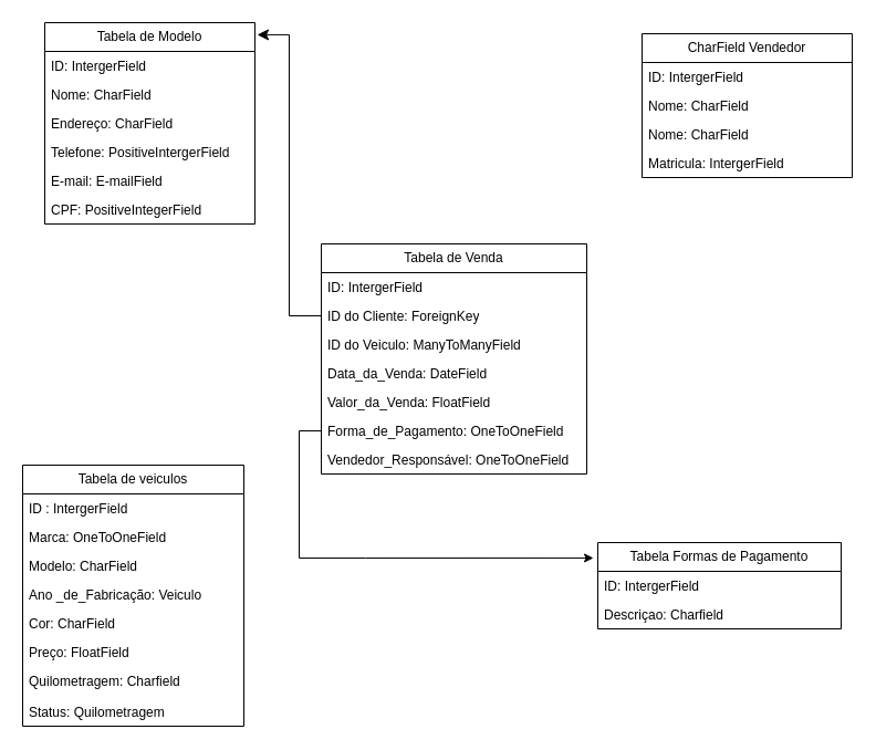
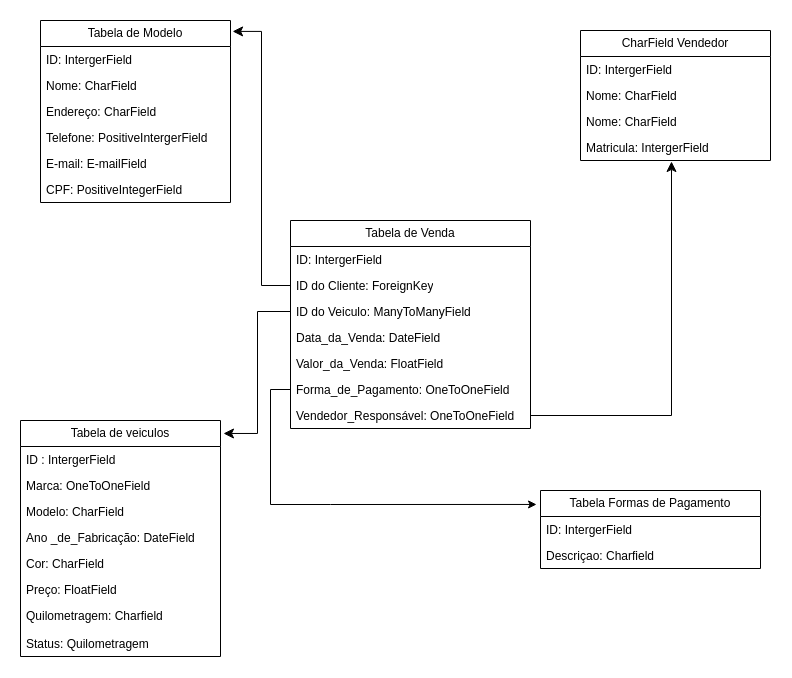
  <mxCell id="0" />
  <mxCell id="1" parent="0" />
  <mxCell id="2" value="Tabela de veiculos" style="swimlane;fontStyle=0;childLayout=stackLayout;horizontal=1;startSize=26;fillColor=none;horizontalStack=0;resizeParent=1;resizeParentMax=0;resizeLast=0;collapsible=1;marginBottom=0;whiteSpace=wrap;html=1;" vertex="1" parent="1"><mxGeometry x="20" y="420" width="200" height="236" as="geometry" /></mxCell>
  <mxCell id="3" value="ID : IntergerField" style="text;strokeColor=none;fillColor=none;align=left;verticalAlign=top;spacingLeft=4;spacingRight=4;overflow=hidden;rotatable=0;points=[[0,0.5],[1,0.5]];portConstraint=eastwest;whiteSpace=wrap;html=1;" vertex="1" parent="2"><mxGeometry y="26" width="200" height="26" as="geometry" /></mxCell>
  <mxCell id="4" value="Marca: OneToOneField" style="text;strokeColor=none;fillColor=none;align=left;verticalAlign=top;spacingLeft=4;spacingRight=4;overflow=hidden;rotatable=0;points=[[0,0.5],[1,0.5]];portConstraint=eastwest;whiteSpace=wrap;html=1;" vertex="1" parent="2"><mxGeometry y="52" width="200" height="26" as="geometry" /></mxCell>
  <mxCell id="5" value="Modelo: CharField" style="text;strokeColor=none;fillColor=none;align=left;verticalAlign=top;spacingLeft=4;spacingRight=4;overflow=hidden;rotatable=0;points=[[0,0.5],[1,0.5]];portConstraint=eastwest;whiteSpace=wrap;html=1;" vertex="1" parent="2"><mxGeometry y="78" width="200" height="26" as="geometry" /></mxCell>
- <mxCell id="6" value="Ano _de_Fabricação: Veiculo" style="text;strokeColor=none;fillColor=none;align=left;verticalAlign=top;spacingLeft=4;spacingRight=4;overflow=hidden;rotatable=0;points=[[0,0.5],[1,0.5]];portConstraint=eastwest;whiteSpace=wrap;html=1;" vertex="1" parent="2"><mxGeometry y="104" width="200" height="26" as="geometry" /></mxCell>
+ <mxCell id="6" value="Ano _de_Fabricação: DateField" style="text;strokeColor=none;fillColor=none;align=left;verticalAlign=top;spacingLeft=4;spacingRight=4;overflow=hidden;rotatable=0;points=[[0,0.5],[1,0.5]];portConstraint=eastwest;whiteSpace=wrap;html=1;" vertex="1" parent="2"><mxGeometry y="104" width="200" height="26" as="geometry" /></mxCell>
  <mxCell id="7" value="Cor: CharField" style="text;strokeColor=none;fillColor=none;align=left;verticalAlign=top;spacingLeft=4;spacingRight=4;overflow=hidden;rotatable=0;points=[[0,0.5],[1,0.5]];portConstraint=eastwest;whiteSpace=wrap;html=1;" vertex="1" parent="2"><mxGeometry y="130" width="200" height="26" as="geometry" /></mxCell>
  <mxCell id="8" value="Preço: FloatField" style="text;strokeColor=none;fillColor=none;align=left;verticalAlign=top;spacingLeft=4;spacingRight=4;overflow=hidden;rotatable=0;points=[[0,0.5],[1,0.5]];portConstraint=eastwest;whiteSpace=wrap;html=1;" vertex="1" parent="2"><mxGeometry y="156" width="200" height="26" as="geometry" /></mxCell>
  <mxCell id="9" value="Quilometragem: Charfield" style="text;strokeColor=none;fillColor=none;align=left;verticalAlign=top;spacingLeft=4;spacingRight=4;overflow=hidden;rotatable=0;points=[[0,0.5],[1,0.5]];portConstraint=eastwest;whiteSpace=wrap;html=1;" vertex="1" parent="2"><mxGeometry y="182" width="200" height="28" as="geometry" /></mxCell>
  <mxCell id="10" value="Status: Quilometragem" style="text;strokeColor=none;fillColor=none;align=left;verticalAlign=top;spacingLeft=4;spacingRight=4;overflow=hidden;rotatable=0;points=[[0,0.5],[1,0.5]];portConstraint=eastwest;whiteSpace=wrap;html=1;" vertex="1" parent="2"><mxGeometry y="210" width="200" height="26" as="geometry" /></mxCell>
  <mxCell id="11" value="Tabela de Modelo" style="swimlane;fontStyle=0;childLayout=stackLayout;horizontal=1;startSize=26;fillColor=none;horizontalStack=0;resizeParent=1;resizeParentMax=0;resizeLast=0;collapsible=1;marginBottom=0;whiteSpace=wrap;html=1;" vertex="1" parent="1"><mxGeometry x="40" y="20" width="190" height="182" as="geometry" /></mxCell>
  <mxCell id="12" value="ID: IntergerField" style="text;strokeColor=none;fillColor=none;align=left;verticalAlign=top;spacingLeft=4;spacingRight=4;overflow=hidden;rotatable=0;points=[[0,0.5],[1,0.5]];portConstraint=eastwest;whiteSpace=wrap;html=1;" vertex="1" parent="11"><mxGeometry y="26" width="190" height="26" as="geometry" /></mxCell>
  <mxCell id="13" value="Nome: CharField" style="text;strokeColor=none;fillColor=none;align=left;verticalAlign=top;spacingLeft=4;spacingRight=4;overflow=hidden;rotatable=0;points=[[0,0.5],[1,0.5]];portConstraint=eastwest;whiteSpace=wrap;html=1;" vertex="1" parent="11"><mxGeometry y="52" width="190" height="26" as="geometry" /></mxCell>
  <mxCell id="14" value="Endereço: CharField" style="text;strokeColor=none;fillColor=none;align=left;verticalAlign=top;spacingLeft=4;spacingRight=4;overflow=hidden;rotatable=0;points=[[0,0.5],[1,0.5]];portConstraint=eastwest;whiteSpace=wrap;html=1;" vertex="1" parent="11"><mxGeometry y="78" width="190" height="26" as="geometry" /></mxCell>
  <mxCell id="15" value="Telefone: PositiveIntergerField" style="text;strokeColor=none;fillColor=none;align=left;verticalAlign=top;spacingLeft=4;spacingRight=4;overflow=hidden;rotatable=0;points=[[0,0.5],[1,0.5]];portConstraint=eastwest;whiteSpace=wrap;html=1;" vertex="1" parent="11"><mxGeometry y="104" width="190" height="26" as="geometry" /></mxCell>
  <mxCell id="16" value="E-mail: E-mailField" style="text;strokeColor=none;fillColor=none;align=left;verticalAlign=top;spacingLeft=4;spacingRight=4;overflow=hidden;rotatable=0;points=[[0,0.5],[1,0.5]];portConstraint=eastwest;whiteSpace=wrap;html=1;" vertex="1" parent="11"><mxGeometry y="130" width="190" height="26" as="geometry" /></mxCell>
  <mxCell id="17" value="CPF: PositiveIntegerField" style="text;strokeColor=none;fillColor=none;align=left;verticalAlign=top;spacingLeft=4;spacingRight=4;overflow=hidden;rotatable=0;points=[[0,0.5],[1,0.5]];portConstraint=eastwest;whiteSpace=wrap;html=1;" vertex="1" parent="11"><mxGeometry y="156" width="190" height="26" as="geometry" /></mxCell>
  <mxCell id="18" value="Tabela de Venda" style="swimlane;fontStyle=0;childLayout=stackLayout;horizontal=1;startSize=26;fillColor=none;horizontalStack=0;resizeParent=1;resizeParentMax=0;resizeLast=0;collapsible=1;marginBottom=0;whiteSpace=wrap;html=1;" vertex="1" parent="1"><mxGeometry x="290" y="220" width="240" height="208" as="geometry" /></mxCell>
  <mxCell id="19" value="ID: IntergerField" style="text;strokeColor=none;fillColor=none;align=left;verticalAlign=top;spacingLeft=4;spacingRight=4;overflow=hidden;rotatable=0;points=[[0,0.5],[1,0.5]];portConstraint=eastwest;whiteSpace=wrap;html=1;" vertex="1" parent="18"><mxGeometry y="26" width="240" height="26" as="geometry" /></mxCell>
  <mxCell id="20" value="ID do Cliente: ForeignKey" style="text;strokeColor=none;fillColor=none;align=left;verticalAlign=top;spacingLeft=4;spacingRight=4;overflow=hidden;rotatable=0;points=[[0,0.5],[1,0.5]];portConstraint=eastwest;whiteSpace=wrap;html=1;" vertex="1" parent="18"><mxGeometry y="52" width="240" height="26" as="geometry" /></mxCell>
  <mxCell id="21" value="ID do Veiculo: ManyToManyField" style="text;strokeColor=none;fillColor=none;align=left;verticalAlign=top;spacingLeft=4;spacingRight=4;overflow=hidden;rotatable=0;points=[[0,0.5],[1,0.5]];portConstraint=eastwest;whiteSpace=wrap;html=1;" vertex="1" parent="18"><mxGeometry y="78" width="240" height="26" as="geometry" /></mxCell>
  <mxCell id="22" value="Data_da_Venda: DateField" style="text;strokeColor=none;fillColor=none;align=left;verticalAlign=top;spacingLeft=4;spacingRight=4;overflow=hidden;rotatable=0;points=[[0,0.5],[1,0.5]];portConstraint=eastwest;whiteSpace=wrap;html=1;" vertex="1" parent="18"><mxGeometry y="104" width="240" height="26" as="geometry" /></mxCell>
  <mxCell id="23" value="Valor_da_Venda: FloatField" style="text;strokeColor=none;fillColor=none;align=left;verticalAlign=top;spacingLeft=4;spacingRight=4;overflow=hidden;rotatable=0;points=[[0,0.5],[1,0.5]];portConstraint=eastwest;whiteSpace=wrap;html=1;" vertex="1" parent="18"><mxGeometry y="130" width="240" height="26" as="geometry" /></mxCell>
  <mxCell id="24" value="Forma_de_Pagamento: OneToOneField" style="text;strokeColor=none;fillColor=none;align=left;verticalAlign=top;spacingLeft=4;spacingRight=4;overflow=hidden;rotatable=0;points=[[0,0.5],[1,0.5]];portConstraint=eastwest;whiteSpace=wrap;html=1;" vertex="1" parent="18"><mxGeometry y="156" width="240" height="26" as="geometry" /></mxCell>
  <mxCell id="25" value="Vendedor_Responsável: OneToOneField" style="text;strokeColor=none;fillColor=none;align=left;verticalAlign=top;spacingLeft=4;spacingRight=4;overflow=hidden;rotatable=0;points=[[0,0.5],[1,0.5]];portConstraint=eastwest;whiteSpace=wrap;html=1;" vertex="1" parent="18"><mxGeometry y="182" width="240" height="26" as="geometry" /></mxCell>
  <mxCell id="26" value="CharField Vendedor" style="swimlane;fontStyle=0;childLayout=stackLayout;horizontal=1;startSize=26;fillColor=none;horizontalStack=0;resizeParent=1;resizeParentMax=0;resizeLast=0;collapsible=1;marginBottom=0;whiteSpace=wrap;html=1;" vertex="1" parent="1"><mxGeometry x="580" y="30" width="190" height="130" as="geometry" /></mxCell>
  <mxCell id="27" value="ID: IntergerField" style="text;strokeColor=none;fillColor=none;align=left;verticalAlign=top;spacingLeft=4;spacingRight=4;overflow=hidden;rotatable=0;points=[[0,0.5],[1,0.5]];portConstraint=eastwest;whiteSpace=wrap;html=1;" vertex="1" parent="26"><mxGeometry y="26" width="190" height="26" as="geometry" /></mxCell>
  <mxCell id="28" value="Nome: CharField" style="text;strokeColor=none;fillColor=none;align=left;verticalAlign=top;spacingLeft=4;spacingRight=4;overflow=hidden;rotatable=0;points=[[0,0.5],[1,0.5]];portConstraint=eastwest;whiteSpace=wrap;html=1;" vertex="1" parent="26"><mxGeometry y="52" width="190" height="26" as="geometry" /></mxCell>
  <mxCell id="29" value="Nome: CharField" style="text;strokeColor=none;fillColor=none;align=left;verticalAlign=top;spacingLeft=4;spacingRight=4;overflow=hidden;rotatable=0;points=[[0,0.5],[1,0.5]];portConstraint=eastwest;whiteSpace=wrap;html=1;" vertex="1" parent="26"><mxGeometry y="78" width="190" height="26" as="geometry" /></mxCell>
  <mxCell id="30" value="Matricula: IntergerField" style="text;strokeColor=none;fillColor=none;align=left;verticalAlign=top;spacingLeft=4;spacingRight=4;overflow=hidden;rotatable=0;points=[[0,0.5],[1,0.5]];portConstraint=eastwest;whiteSpace=wrap;html=1;" vertex="1" parent="26"><mxGeometry y="104" width="190" height="26" as="geometry" /></mxCell>
+ <mxCell id="31" value="" style="edgeStyle=elbowEdgeStyle;elbow=horizontal;endArrow=classic;html=1;curved=0;rounded=0;endSize=8;startSize=8;exitX=0;exitY=0.5;exitDx=0;exitDy=0;entryX=1.015;entryY=0.055;entryDx=0;entryDy=0;entryPerimeter=0;" edge="1" parent="1" source="21" target="2"><mxGeometry width="50" height="50" relative="1" as="geometry"><mxPoint x="220" y="490" as="sourcePoint" /><mxPoint x="240" y="350" as="targetPoint" /></mxGeometry></mxCell>
  <mxCell id="32" value="" style="edgeStyle=elbowEdgeStyle;elbow=horizontal;endArrow=classic;html=1;curved=0;rounded=0;endSize=8;startSize=8;entryX=1.011;entryY=0.06;entryDx=0;entryDy=0;entryPerimeter=0;exitX=0;exitY=0.5;exitDx=0;exitDy=0;" edge="1" parent="1" source="20" target="11"><mxGeometry width="50" height="50" relative="1" as="geometry"><mxPoint x="250" y="290" as="sourcePoint" /><mxPoint x="250" y="30" as="targetPoint" /></mxGeometry></mxCell>
+ <mxCell id="33" value="" style="edgeStyle=elbowEdgeStyle;elbow=vertical;endArrow=classic;html=1;curved=0;rounded=0;endSize=8;startSize=8;exitX=1;exitY=0.5;exitDx=0;exitDy=0;entryX=0.479;entryY=1.038;entryDx=0;entryDy=0;entryPerimeter=0;" edge="1" parent="1" source="25" target="30"><mxGeometry width="50" height="50" relative="1" as="geometry"><mxPoint x="540" y="410" as="sourcePoint" /><mxPoint x="570" y="90" as="targetPoint" /><Array as="points"><mxPoint x="580" y="415" /></Array></mxGeometry></mxCell>
  <mxCell id="34" value="Tabela Formas de Pagamento" style="swimlane;fontStyle=0;childLayout=stackLayout;horizontal=1;startSize=26;fillColor=none;horizontalStack=0;resizeParent=1;resizeParentMax=0;resizeLast=0;collapsible=1;marginBottom=0;whiteSpace=wrap;html=1;" vertex="1" parent="1"><mxGeometry x="540" y="490" width="220" height="78" as="geometry" /></mxCell>
  <mxCell id="35" value="ID: IntergerField" style="text;strokeColor=none;fillColor=none;align=left;verticalAlign=top;spacingLeft=4;spacingRight=4;overflow=hidden;rotatable=0;points=[[0,0.5],[1,0.5]];portConstraint=eastwest;whiteSpace=wrap;html=1;" vertex="1" parent="34"><mxGeometry y="26" width="220" height="26" as="geometry" /></mxCell>
  <mxCell id="36" value="Descriçao: Charfield&amp;nbsp;" style="text;strokeColor=none;fillColor=none;align=left;verticalAlign=top;spacingLeft=4;spacingRight=4;overflow=hidden;rotatable=0;points=[[0,0.5],[1,0.5]];portConstraint=eastwest;whiteSpace=wrap;html=1;" vertex="1" parent="34"><mxGeometry y="52" width="220" height="26" as="geometry" /></mxCell>
  <mxCell id="37" value="" style="endArrow=classic;html=1;rounded=0;entryX=-0.018;entryY=0.179;entryDx=0;entryDy=0;entryPerimeter=0;exitX=0;exitY=0.5;exitDx=0;exitDy=0;" edge="1" parent="1" source="24" target="34"><mxGeometry width="50" height="50" relative="1" as="geometry"><mxPoint x="270" y="390" as="sourcePoint" /><mxPoint x="530" y="510" as="targetPoint" /><Array as="points"><mxPoint x="270" y="389" /><mxPoint x="270" y="504" /><mxPoint x="330" y="504" /></Array></mxGeometry></mxCell>
